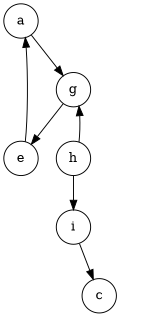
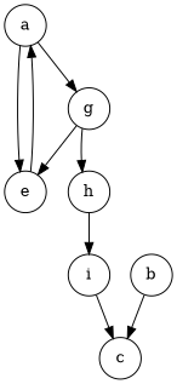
  digraph {
    node [shape=circle]
    a
    e
    g
    h
    i
+   b
    c
+   a -> e
    a -> g
    e -> a
    g -> e
-   h -> g
+   g -> h
    h -> i
    i -> c
+   b -> c
  }
